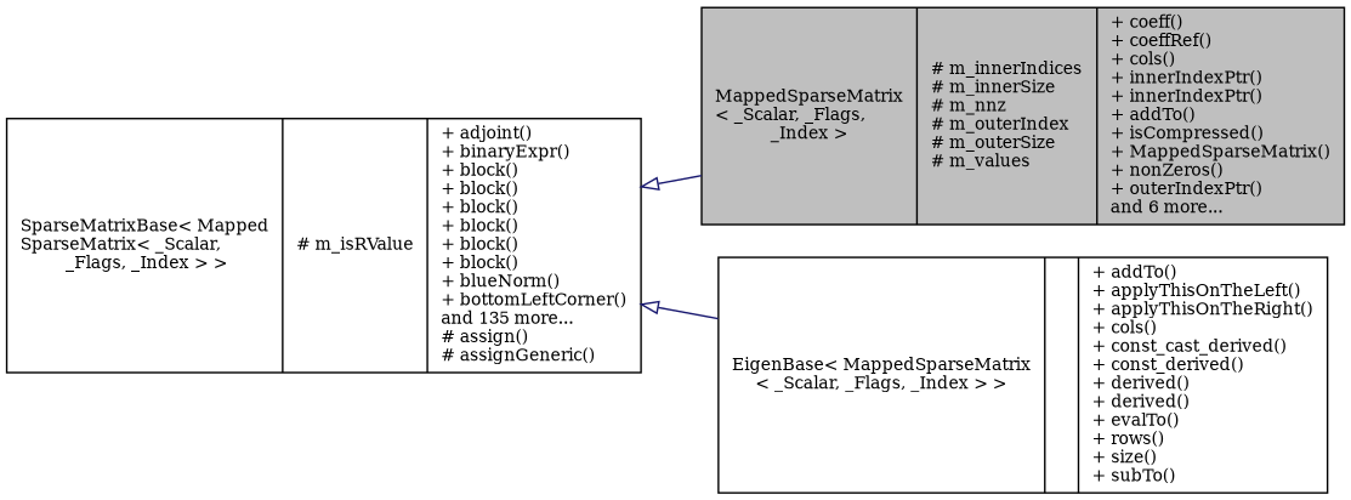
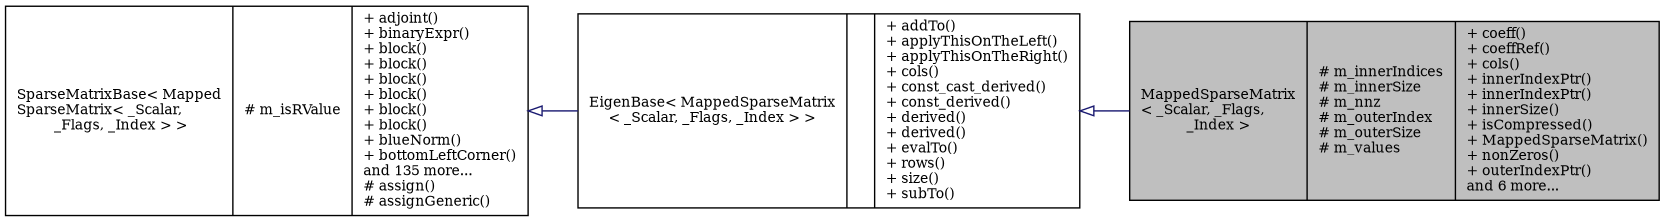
  digraph {
    fontname="DejaVu Serif"
    rankdir=LR
    node [color=black fillcolor=white fontname="DejaVu Serif" fontsize=10 shape=record style=filled]
    edge [arrowtail=onormal color=midnightblue dir=back fontname="DejaVu Serif" fontsize=10 labelfontname=FreeSans labelfontsize=10 style=solid]
-   n1 [fillcolor=grey75 fontcolor=black height=0.2 label="{MappedSparseMatrix\l\< _Scalar, _Flags, \l_Index \>\n|# m_innerIndices\l# m_innerSize\l# m_nnz\l# m_outerIndex\l# m_outerSize\l# m_values\l|+ coeff()\l+ coeffRef()\l+ cols()\l+ innerIndexPtr()\l+ innerIndexPtr()\l+ addTo()\l+ isCompressed()\l+ MappedSparseMatrix()\l+ nonZeros()\l+ outerIndexPtr()\land 6 more...\l}" width=0.4]
+   n1 [fillcolor=grey75 fontcolor=black height=0.2 label="{MappedSparseMatrix\l\< _Scalar, _Flags, \l_Index \>\n|# m_innerIndices\l# m_innerSize\l# m_nnz\l# m_outerIndex\l# m_outerSize\l# m_values\l|+ coeff()\l+ coeffRef()\l+ cols()\l+ innerIndexPtr()\l+ innerIndexPtr()\l+ innerSize()\l+ isCompressed()\l+ MappedSparseMatrix()\l+ nonZeros()\l+ outerIndexPtr()\land 6 more...\l}" width=0.4]
    n2 [height=0.2 label="{SparseMatrixBase\< Mapped\lSparseMatrix\< _Scalar,\l _Flags, _Index \> \>\n|# m_isRValue\l|+ adjoint()\l+ binaryExpr()\l+ block()\l+ block()\l+ block()\l+ block()\l+ block()\l+ block()\l+ blueNorm()\l+ bottomLeftCorner()\land 135 more...\l# assign()\l# assignGeneric()\l}" width=0.4]
    n3 [height=0.2 label="{EigenBase\< MappedSparseMatrix\l\< _Scalar, _Flags, _Index \> \>\n||+ addTo()\l+ applyThisOnTheLeft()\l+ applyThisOnTheRight()\l+ cols()\l+ const_cast_derived()\l+ const_derived()\l+ derived()\l+ derived()\l+ evalTo()\l+ rows()\l+ size()\l+ subTo()\l}" width=0.4]
-   n2 -> n1
+   n3 -> n1
    n2 -> n3
  }
